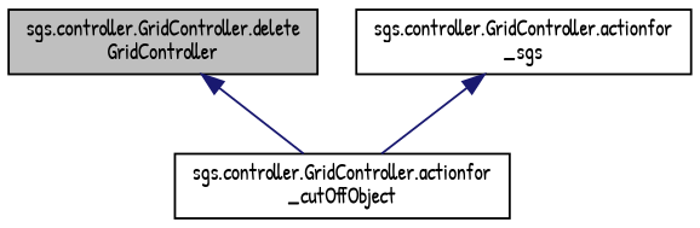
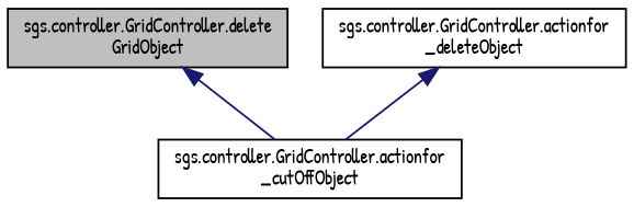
  digraph {
    fontname="Patrick Hand"
    rankdir=TB
    node [color=black fillcolor=white fontname="Patrick Hand" fontsize=10 shape=record style=filled]
    edge [color=midnightblue dir=back fontname="Patrick Hand" fontsize=10 labelfontname=Helvetica labelfontsize=10 style=solid]
-   n1 [fillcolor=grey75 fontcolor=black height=0.2 label="sgs.controller.GridController.delete\lGridController" width=0.4]
+   n1 [fillcolor=grey75 fontcolor=black height=0.2 label="sgs.controller.GridController.delete\lGridObject" width=0.4]
    n2 [height=0.2 label="sgs.controller.GridController.actionfor\l_cutOffObject" width=0.4]
-   n3 [height=0.2 label="sgs.controller.GridController.actionfor\l_sgs" width=0.4]
+   n3 [height=0.2 label="sgs.controller.GridController.actionfor\l_deleteObject" width=0.4]
    n1 -> n2
    n3 -> n2
  }
